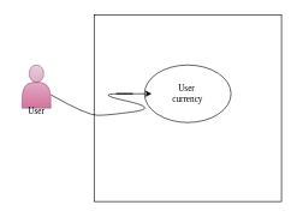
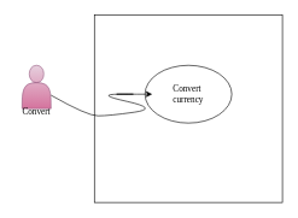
  <mxCell id="0" />
  <mxCell id="1" parent="0" />
  <mxCell id="2" value="" style="shape=actor;whiteSpace=wrap;html=1;fillColor=#e6d0de;strokeColor=#996185;gradientColor=#d5739d;fontFamily=Times New Roman;" vertex="1" parent="1"><mxGeometry x="30" y="90" width="40" height="60" as="geometry" /></mxCell>
- <mxCell id="3" value="&lt;font face=&quot;Comic Sans MS&quot;&gt;User&lt;/font&gt;" style="text;html=1;strokeColor=none;fillColor=none;align=center;verticalAlign=middle;whiteSpace=wrap;rounded=0;fontFamily=Times New Roman;" vertex="1" parent="1"><mxGeometry x="20" y="140" width="60" height="30" as="geometry" /></mxCell>
+ <mxCell id="3" value="&lt;font face=&quot;Comic Sans MS&quot;&gt;Convert&lt;/font&gt;" style="text;html=1;strokeColor=none;fillColor=none;align=center;verticalAlign=middle;whiteSpace=wrap;rounded=0;fontFamily=Times New Roman;" vertex="1" parent="1"><mxGeometry x="20" y="140" width="60" height="30" as="geometry" /></mxCell>
  <mxCell id="4" value="" style="whiteSpace=wrap;html=1;aspect=fixed;fontFamily=Comic Sans MS;" vertex="1" parent="1"><mxGeometry x="130" y="20" width="260" height="260" as="geometry" /></mxCell>
  <mxCell id="5" value="" style="ellipse;whiteSpace=wrap;html=1;fontFamily=Comic Sans MS;" vertex="1" parent="1"><mxGeometry x="200" y="90" width="120" height="80" as="geometry" /></mxCell>
- <mxCell id="6" value="User&amp;nbsp;&lt;br&gt;currency" style="text;html=1;strokeColor=none;fillColor=none;align=center;verticalAlign=middle;whiteSpace=wrap;rounded=0;fontFamily=Comic Sans MS;" vertex="1" parent="1"><mxGeometry x="230" y="115" width="60" height="30" as="geometry" /></mxCell>
+ <mxCell id="6" value="Convert&amp;nbsp;&lt;br&gt;currency" style="text;html=1;strokeColor=none;fillColor=none;align=center;verticalAlign=middle;whiteSpace=wrap;rounded=0;fontFamily=Comic Sans MS;" vertex="1" parent="1"><mxGeometry x="230" y="115" width="60" height="30" as="geometry" /></mxCell>
  <mxCell id="7" value="" style="curved=1;endArrow=classic;html=1;rounded=0;fontFamily=Comic Sans MS;entryX=0.083;entryY=0.5;entryDx=0;entryDy=0;entryPerimeter=0;" edge="1" parent="1" source="2" target="5"><mxGeometry width="50" height="50" relative="1" as="geometry"><mxPoint x="280" y="180" as="sourcePoint" /><mxPoint x="330" y="130" as="targetPoint" /><Array as="points"><mxPoint x="120" y="160" /><mxPoint x="150" y="160" /><mxPoint x="220" y="150" /><mxPoint x="130" y="130" /><mxPoint x="200" y="130" /><mxPoint x="140" y="130" /></Array></mxGeometry></mxCell>
